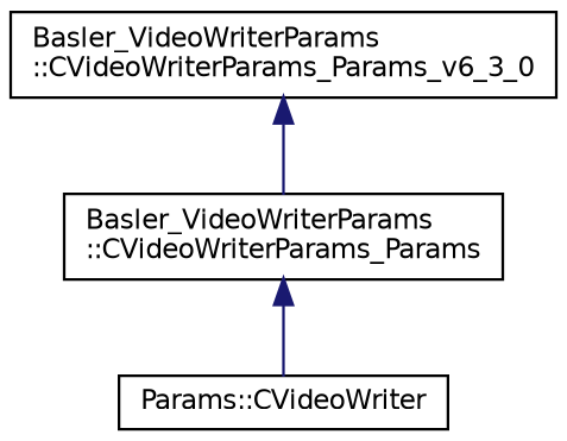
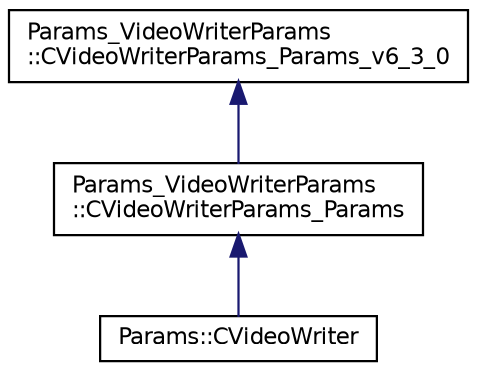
  digraph {
    rankdir=TB
    node [color=black fillcolor=white fontname=Helvetica fontsize=10 shape=record style=filled]
    edge [color=midnightblue dir=back fontname=Helvetica fontsize=10 labelfontname=Helvetica labelfontsize=10 style=solid]
-   n1 [height=0.2 label="Basler_VideoWriterParams\l::CVideoWriterParams_Params_v6_3_0" width=0.4]
-   n2 [height=0.2 label="Basler_VideoWriterParams\l::CVideoWriterParams_Params" width=0.4]
+   n1 [height=0.2 label="Params_VideoWriterParams\l::CVideoWriterParams_Params_v6_3_0" width=0.4]
+   n2 [height=0.2 label="Params_VideoWriterParams\l::CVideoWriterParams_Params" width=0.4]
    n3 [height=0.2 label="Params::CVideoWriter" width=0.4]
    n1 -> n2
    n2 -> n3
  }
